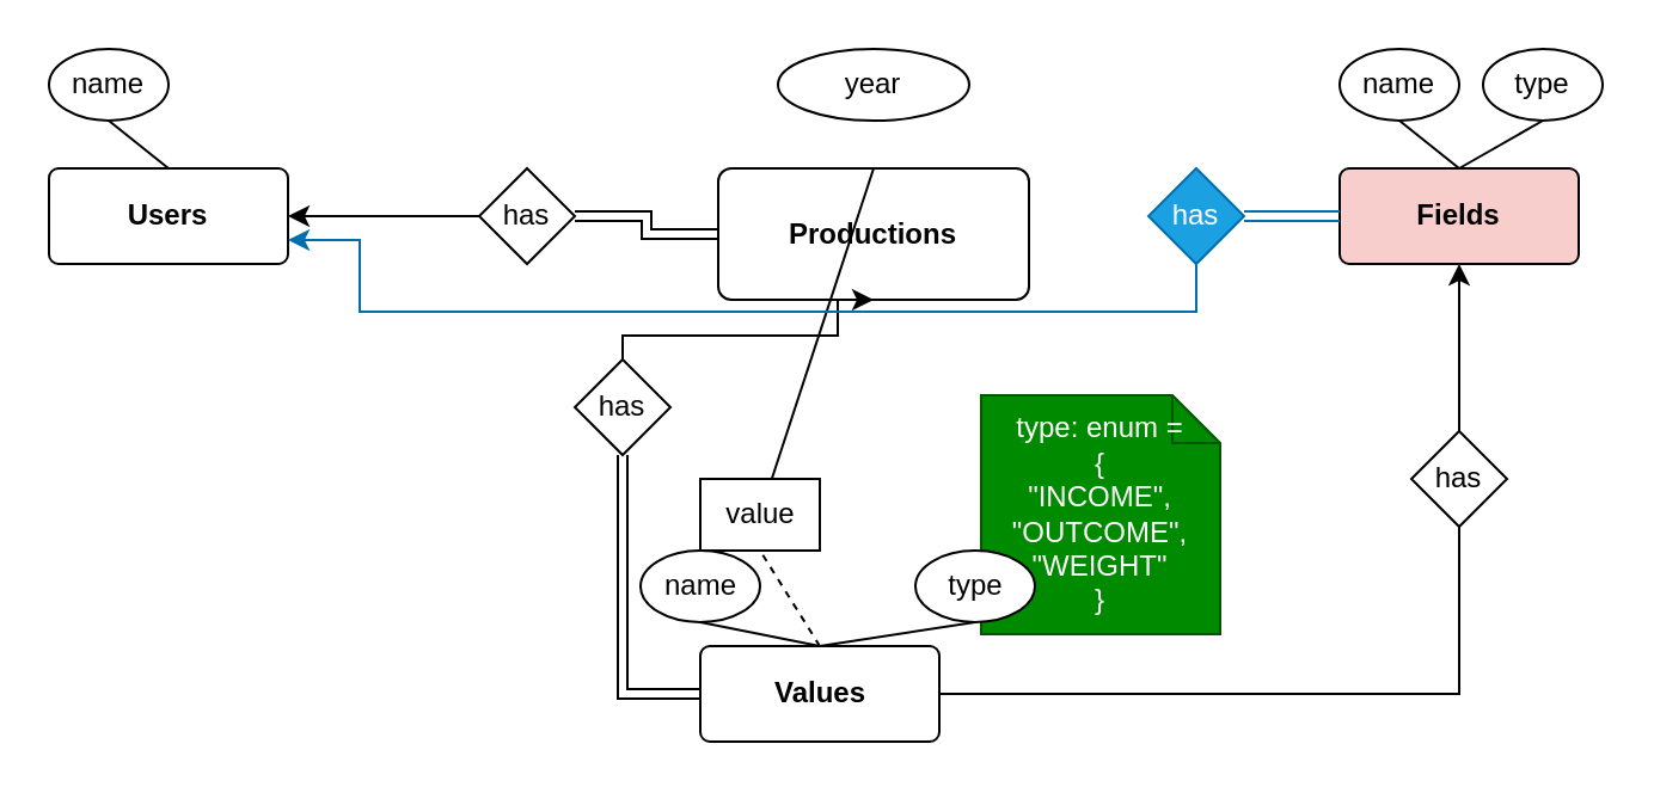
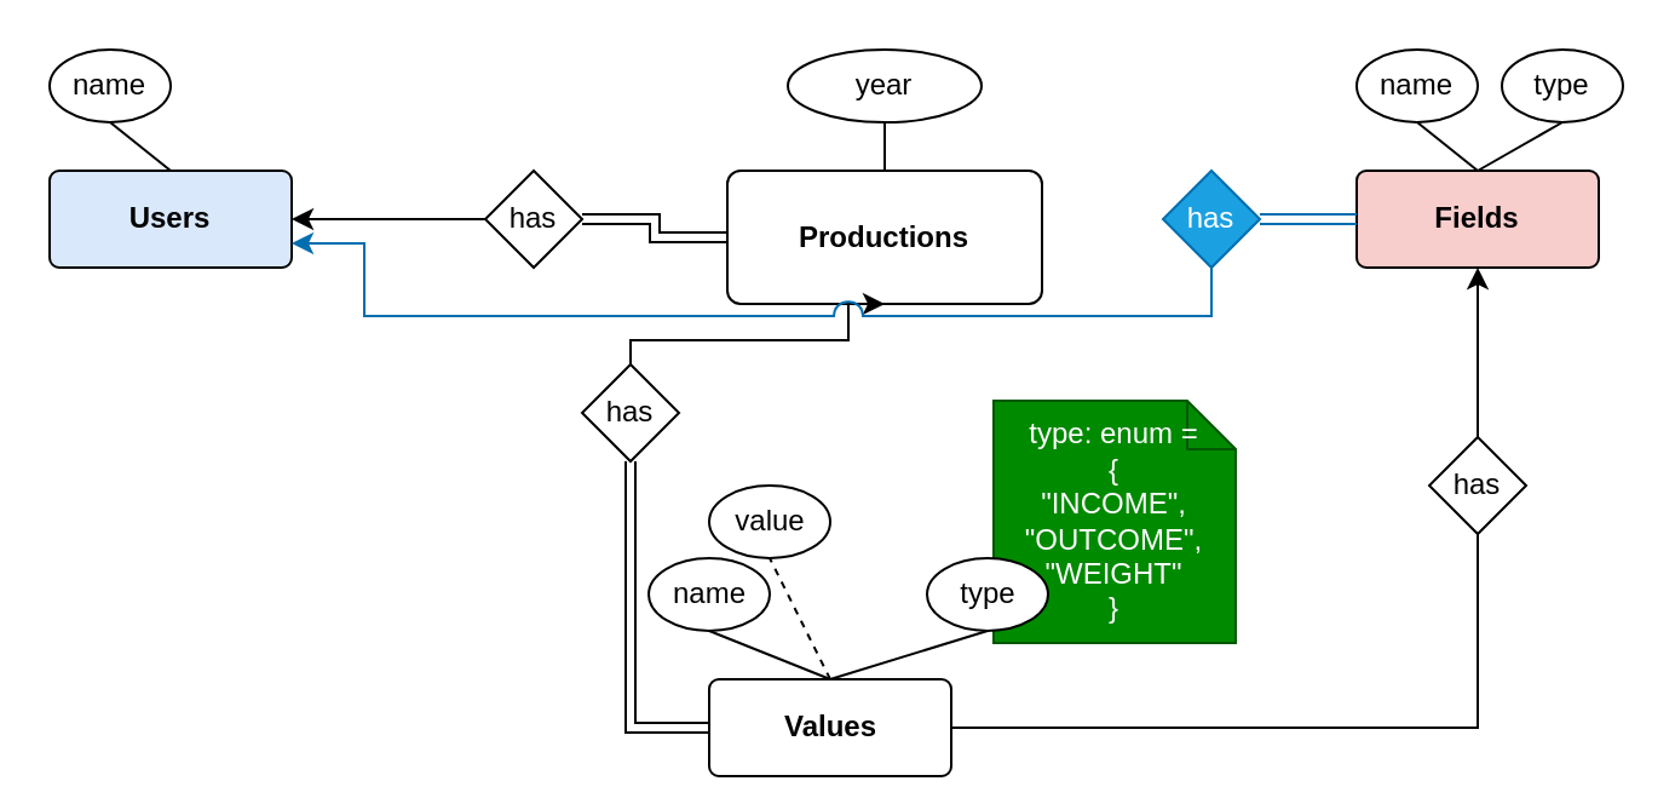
  <mxCell id="0" />
  <mxCell id="1" parent="0" />
  <mxCell id="2" value="type: enum = &lt;br&gt;{&lt;br&gt;&quot;INCOME&quot;,&lt;br&gt;&quot;OUTCOME&quot;,&lt;br&gt;&quot;WEIGHT&quot;&lt;br&gt;}" style="shape=note;size=20;whiteSpace=wrap;html=1;fillColor=#008a00;fontColor=#ffffff;strokeColor=#005700;" vertex="1" parent="1"><mxGeometry x="410" y="165" width="100" height="100" as="geometry" /></mxCell>
  <mxCell id="3" value="" style="endArrow=none;html=1;rounded=0;exitX=0.5;exitY=0;exitDx=0;exitDy=0;entryX=0.5;entryY=1;entryDx=0;entryDy=0;dashed=1;" edge="1" parent="1" source="13" target="16"><mxGeometry width="50" height="50" relative="1" as="geometry"><mxPoint x="472.5" y="250" as="sourcePoint" /><mxPoint x="522.5" y="200" as="targetPoint" /></mxGeometry></mxCell>
- <mxCell id="4" value="&lt;b&gt;Users&lt;/b&gt;" style="rounded=1;arcSize=10;whiteSpace=wrap;html=1;align=center;" vertex="1" parent="1"><mxGeometry x="20" y="70" width="100" height="40" as="geometry" /></mxCell>
+ <mxCell id="4" value="&lt;b&gt;Users&lt;/b&gt;" style="rounded=1;arcSize=10;whiteSpace=wrap;html=1;align=center;fillColor=#dae8fc;" vertex="1" parent="1"><mxGeometry x="20" y="70" width="100" height="40" as="geometry" /></mxCell>
  <mxCell id="5" value="name" style="ellipse;whiteSpace=wrap;html=1;align=center;" vertex="1" parent="1"><mxGeometry x="20" y="20" width="50" height="30" as="geometry" /></mxCell>
  <mxCell id="6" value="" style="endArrow=none;html=1;rounded=0;entryX=0.5;entryY=1;entryDx=0;entryDy=0;exitX=0.5;exitY=0;exitDx=0;exitDy=0;" edge="1" parent="1" source="4" target="5"><mxGeometry width="50" height="50" relative="1" as="geometry"><mxPoint x="205" y="250" as="sourcePoint" /><mxPoint x="255" y="200" as="targetPoint" /></mxGeometry></mxCell>
  <mxCell id="7" value="&lt;b&gt;Productions&lt;/b&gt;" style="rounded=1;arcSize=10;whiteSpace=wrap;html=1;align=center;" vertex="1" parent="1"><mxGeometry x="300" y="70" width="130" height="55" as="geometry" /></mxCell>
  <mxCell id="8" value="year" style="ellipse;whiteSpace=wrap;html=1;align=center;" vertex="1" parent="1"><mxGeometry x="325" y="20" width="80" height="30" as="geometry" /></mxCell>
- <mxCell id="9" value="" style="endArrow=none;html=1;rounded=0;exitX=0.5;exitY=0;exitDx=0;exitDy=0;" edge="1" parent="1" source="7" target="16"><mxGeometry width="50" height="50" relative="1" as="geometry"><mxPoint x="460" y="250" as="sourcePoint" /><mxPoint x="510" y="200" as="targetPoint" /></mxGeometry></mxCell>
+ <mxCell id="9" value="" style="endArrow=none;html=1;rounded=0;entryX=0.5;entryY=1;entryDx=0;entryDy=0;exitX=0.5;exitY=0;exitDx=0;exitDy=0;" edge="1" parent="1" source="7" target="8"><mxGeometry width="50" height="50" relative="1" as="geometry"><mxPoint x="460" y="250" as="sourcePoint" /><mxPoint x="510" y="200" as="targetPoint" /></mxGeometry></mxCell>
  <mxCell id="10" value="&lt;b&gt;Fields&lt;/b&gt;" style="rounded=1;arcSize=10;whiteSpace=wrap;html=1;align=center;fillColor=#f8cecc;" vertex="1" parent="1"><mxGeometry x="560" y="70" width="100" height="40" as="geometry" /></mxCell>
  <mxCell id="11" value="name" style="ellipse;whiteSpace=wrap;html=1;align=center;" vertex="1" parent="1"><mxGeometry x="560" y="20" width="50" height="30" as="geometry" /></mxCell>
  <mxCell id="12" value="" style="endArrow=none;html=1;rounded=0;entryX=0.5;entryY=1;entryDx=0;entryDy=0;exitX=0.5;exitY=0;exitDx=0;exitDy=0;" edge="1" parent="1" source="10" target="11"><mxGeometry width="50" height="50" relative="1" as="geometry"><mxPoint x="480" y="250" as="sourcePoint" /><mxPoint x="530" y="200" as="targetPoint" /></mxGeometry></mxCell>
- <mxCell id="13" value="&lt;b&gt;Values&lt;/b&gt;" style="rounded=1;arcSize=10;whiteSpace=wrap;html=1;align=center;" vertex="1" parent="1"><mxGeometry x="292.5" y="270" width="100" height="40" as="geometry" /></mxCell>
+ <mxCell id="13" value="&lt;b&gt;Values&lt;/b&gt;" style="rounded=1;arcSize=10;whiteSpace=wrap;html=1;align=center;" vertex="1" parent="1"><mxGeometry x="292.5" y="280" width="100" height="40" as="geometry" /></mxCell>
  <mxCell id="14" value="name" style="ellipse;whiteSpace=wrap;html=1;align=center;" vertex="1" parent="1"><mxGeometry x="267.5" y="230" width="50" height="30" as="geometry" /></mxCell>
  <mxCell id="15" value="type" style="ellipse;whiteSpace=wrap;html=1;align=center;" vertex="1" parent="1"><mxGeometry x="382.5" y="230" width="50" height="30" as="geometry" /></mxCell>
- <mxCell id="16" value="value" style="whiteSpace=wrap;html=1;align=center;rounded=0;" vertex="1" parent="1"><mxGeometry x="292.5" y="200" width="50" height="30" as="geometry" /></mxCell>
+ <mxCell id="16" value="value" style="ellipse;whiteSpace=wrap;html=1;align=center;" vertex="1" parent="1"><mxGeometry x="292.5" y="200" width="50" height="30" as="geometry" /></mxCell>
  <mxCell id="17" value="" style="endArrow=none;html=1;rounded=0;exitX=0.5;exitY=0;exitDx=0;exitDy=0;entryX=0.5;entryY=1;entryDx=0;entryDy=0;" edge="1" parent="1" source="13" target="14"><mxGeometry width="50" height="50" relative="1" as="geometry"><mxPoint x="472.5" y="250" as="sourcePoint" /><mxPoint x="522.5" y="200" as="targetPoint" /></mxGeometry></mxCell>
  <mxCell id="18" value="" style="endArrow=none;html=1;rounded=0;exitX=0.5;exitY=0;exitDx=0;exitDy=0;entryX=0.5;entryY=1;entryDx=0;entryDy=0;" edge="1" parent="1" source="13" target="15"><mxGeometry width="50" height="50" relative="1" as="geometry"><mxPoint x="472.5" y="250" as="sourcePoint" /><mxPoint x="522.5" y="200" as="targetPoint" /></mxGeometry></mxCell>
  <mxCell id="19" value="has" style="shape=rhombus;perimeter=rhombusPerimeter;whiteSpace=wrap;html=1;align=center;" vertex="1" parent="1"><mxGeometry x="200" y="70" width="40" height="40" as="geometry" /></mxCell>
  <mxCell id="20" value="" style="endArrow=classic;html=1;rounded=0;exitX=0;exitY=0.5;exitDx=0;exitDy=0;entryX=1;entryY=0.5;entryDx=0;entryDy=0;edgeStyle=orthogonalEdgeStyle;startArrow=none;startFill=0;endFill=1;" edge="1" parent="1" source="19" target="4"><mxGeometry width="50" height="50" relative="1" as="geometry"><mxPoint x="480" y="250" as="sourcePoint" /><mxPoint x="530" y="200" as="targetPoint" /></mxGeometry></mxCell>
  <mxCell id="21" value="" style="endArrow=none;html=1;rounded=0;entryX=1;entryY=0.5;entryDx=0;entryDy=0;exitX=0;exitY=0.5;exitDx=0;exitDy=0;edgeStyle=orthogonalEdgeStyle;shape=link;" edge="1" parent="1" source="7" target="19"><mxGeometry width="50" height="50" relative="1" as="geometry"><mxPoint x="480" y="250" as="sourcePoint" /><mxPoint x="530" y="200" as="targetPoint" /></mxGeometry></mxCell>
  <mxCell id="22" value="has" style="shape=rhombus;perimeter=rhombusPerimeter;whiteSpace=wrap;html=1;align=center;" vertex="1" parent="1"><mxGeometry x="590" y="180" width="40" height="40" as="geometry" /></mxCell>
  <mxCell id="23" value="" style="endArrow=classic;html=1;rounded=0;entryX=0.5;entryY=1;entryDx=0;entryDy=0;exitX=0.5;exitY=0;exitDx=0;exitDy=0;edgeStyle=orthogonalEdgeStyle;startArrow=none;startFill=0;endFill=1;" edge="1" parent="1" source="22" target="10"><mxGeometry width="50" height="50" relative="1" as="geometry"><mxPoint x="480" y="250" as="sourcePoint" /><mxPoint x="530" y="200" as="targetPoint" /></mxGeometry></mxCell>
  <mxCell id="24" value="" style="endArrow=none;html=1;rounded=0;entryX=0.5;entryY=1;entryDx=0;entryDy=0;exitX=1;exitY=0.5;exitDx=0;exitDy=0;edgeStyle=orthogonalEdgeStyle;" edge="1" parent="1" source="13" target="22"><mxGeometry width="50" height="50" relative="1" as="geometry"><mxPoint x="480" y="250" as="sourcePoint" /><mxPoint x="530" y="200" as="targetPoint" /></mxGeometry></mxCell>
  <mxCell id="25" value="has" style="shape=rhombus;perimeter=rhombusPerimeter;whiteSpace=wrap;html=1;align=center;" vertex="1" parent="1"><mxGeometry x="240" y="150" width="40" height="40" as="geometry" /></mxCell>
  <mxCell id="26" value="" style="endArrow=none;html=1;rounded=0;exitX=0;exitY=0.5;exitDx=0;exitDy=0;entryX=0.5;entryY=1;entryDx=0;entryDy=0;edgeStyle=orthogonalEdgeStyle;shape=link;" edge="1" parent="1" source="13" target="25"><mxGeometry width="50" height="50" relative="1" as="geometry"><mxPoint x="480" y="250" as="sourcePoint" /><mxPoint x="530" y="200" as="targetPoint" /></mxGeometry></mxCell>
  <mxCell id="27" value="" style="endArrow=classic;html=1;rounded=0;exitX=0.5;exitY=0;exitDx=0;exitDy=0;entryX=0.5;entryY=1;entryDx=0;entryDy=0;edgeStyle=orthogonalEdgeStyle;endFill=1;" edge="1" parent="1" source="25" target="7"><mxGeometry width="50" height="50" relative="1" as="geometry"><mxPoint x="480" y="250" as="sourcePoint" /><mxPoint x="530" y="200" as="targetPoint" /><Array as="points"><mxPoint x="260" y="140" /><mxPoint x="350" y="140" /></Array></mxGeometry></mxCell>
  <mxCell id="28" value="has" style="shape=rhombus;perimeter=rhombusPerimeter;whiteSpace=wrap;html=1;align=center;fillColor=#1ba1e2;fontColor=#ffffff;strokeColor=#006EAF;" vertex="1" parent="1"><mxGeometry x="480" y="70" width="40" height="40" as="geometry" /></mxCell>
  <mxCell id="29" value="" style="endArrow=none;html=1;rounded=0;entryX=0.5;entryY=1;entryDx=0;entryDy=0;exitX=1;exitY=0.75;exitDx=0;exitDy=0;edgeStyle=orthogonalEdgeStyle;jumpStyle=arc;jumpSize=12;fillColor=#1ba1e2;strokeColor=#006EAF;startArrow=classic;startFill=1;" edge="1" parent="1" source="4" target="28"><mxGeometry width="50" height="50" relative="1" as="geometry"><mxPoint x="480" y="250" as="sourcePoint" /><mxPoint x="530" y="200" as="targetPoint" /><Array as="points"><mxPoint x="150" y="100" /><mxPoint x="150" y="130" /><mxPoint x="500" y="130" /></Array></mxGeometry></mxCell>
  <mxCell id="30" value="" style="endArrow=none;html=1;rounded=0;entryX=1;entryY=0.5;entryDx=0;entryDy=0;exitX=0;exitY=0.5;exitDx=0;exitDy=0;fillColor=#1ba1e2;strokeColor=#006EAF;shape=link;" edge="1" parent="1" source="10" target="28"><mxGeometry width="50" height="50" relative="1" as="geometry"><mxPoint x="480" y="250" as="sourcePoint" /><mxPoint x="530" y="200" as="targetPoint" /></mxGeometry></mxCell>
  <mxCell id="31" value="type" style="ellipse;whiteSpace=wrap;html=1;align=center;" vertex="1" parent="1"><mxGeometry x="620" y="20" width="50" height="30" as="geometry" /></mxCell>
  <mxCell id="32" value="" style="endArrow=none;html=1;rounded=0;entryX=0.5;entryY=1;entryDx=0;entryDy=0;exitX=0.5;exitY=0;exitDx=0;exitDy=0;" edge="1" parent="1" source="10" target="31"><mxGeometry width="50" height="50" relative="1" as="geometry"><mxPoint x="480" y="250" as="sourcePoint" /><mxPoint x="530" y="200" as="targetPoint" /></mxGeometry></mxCell>
